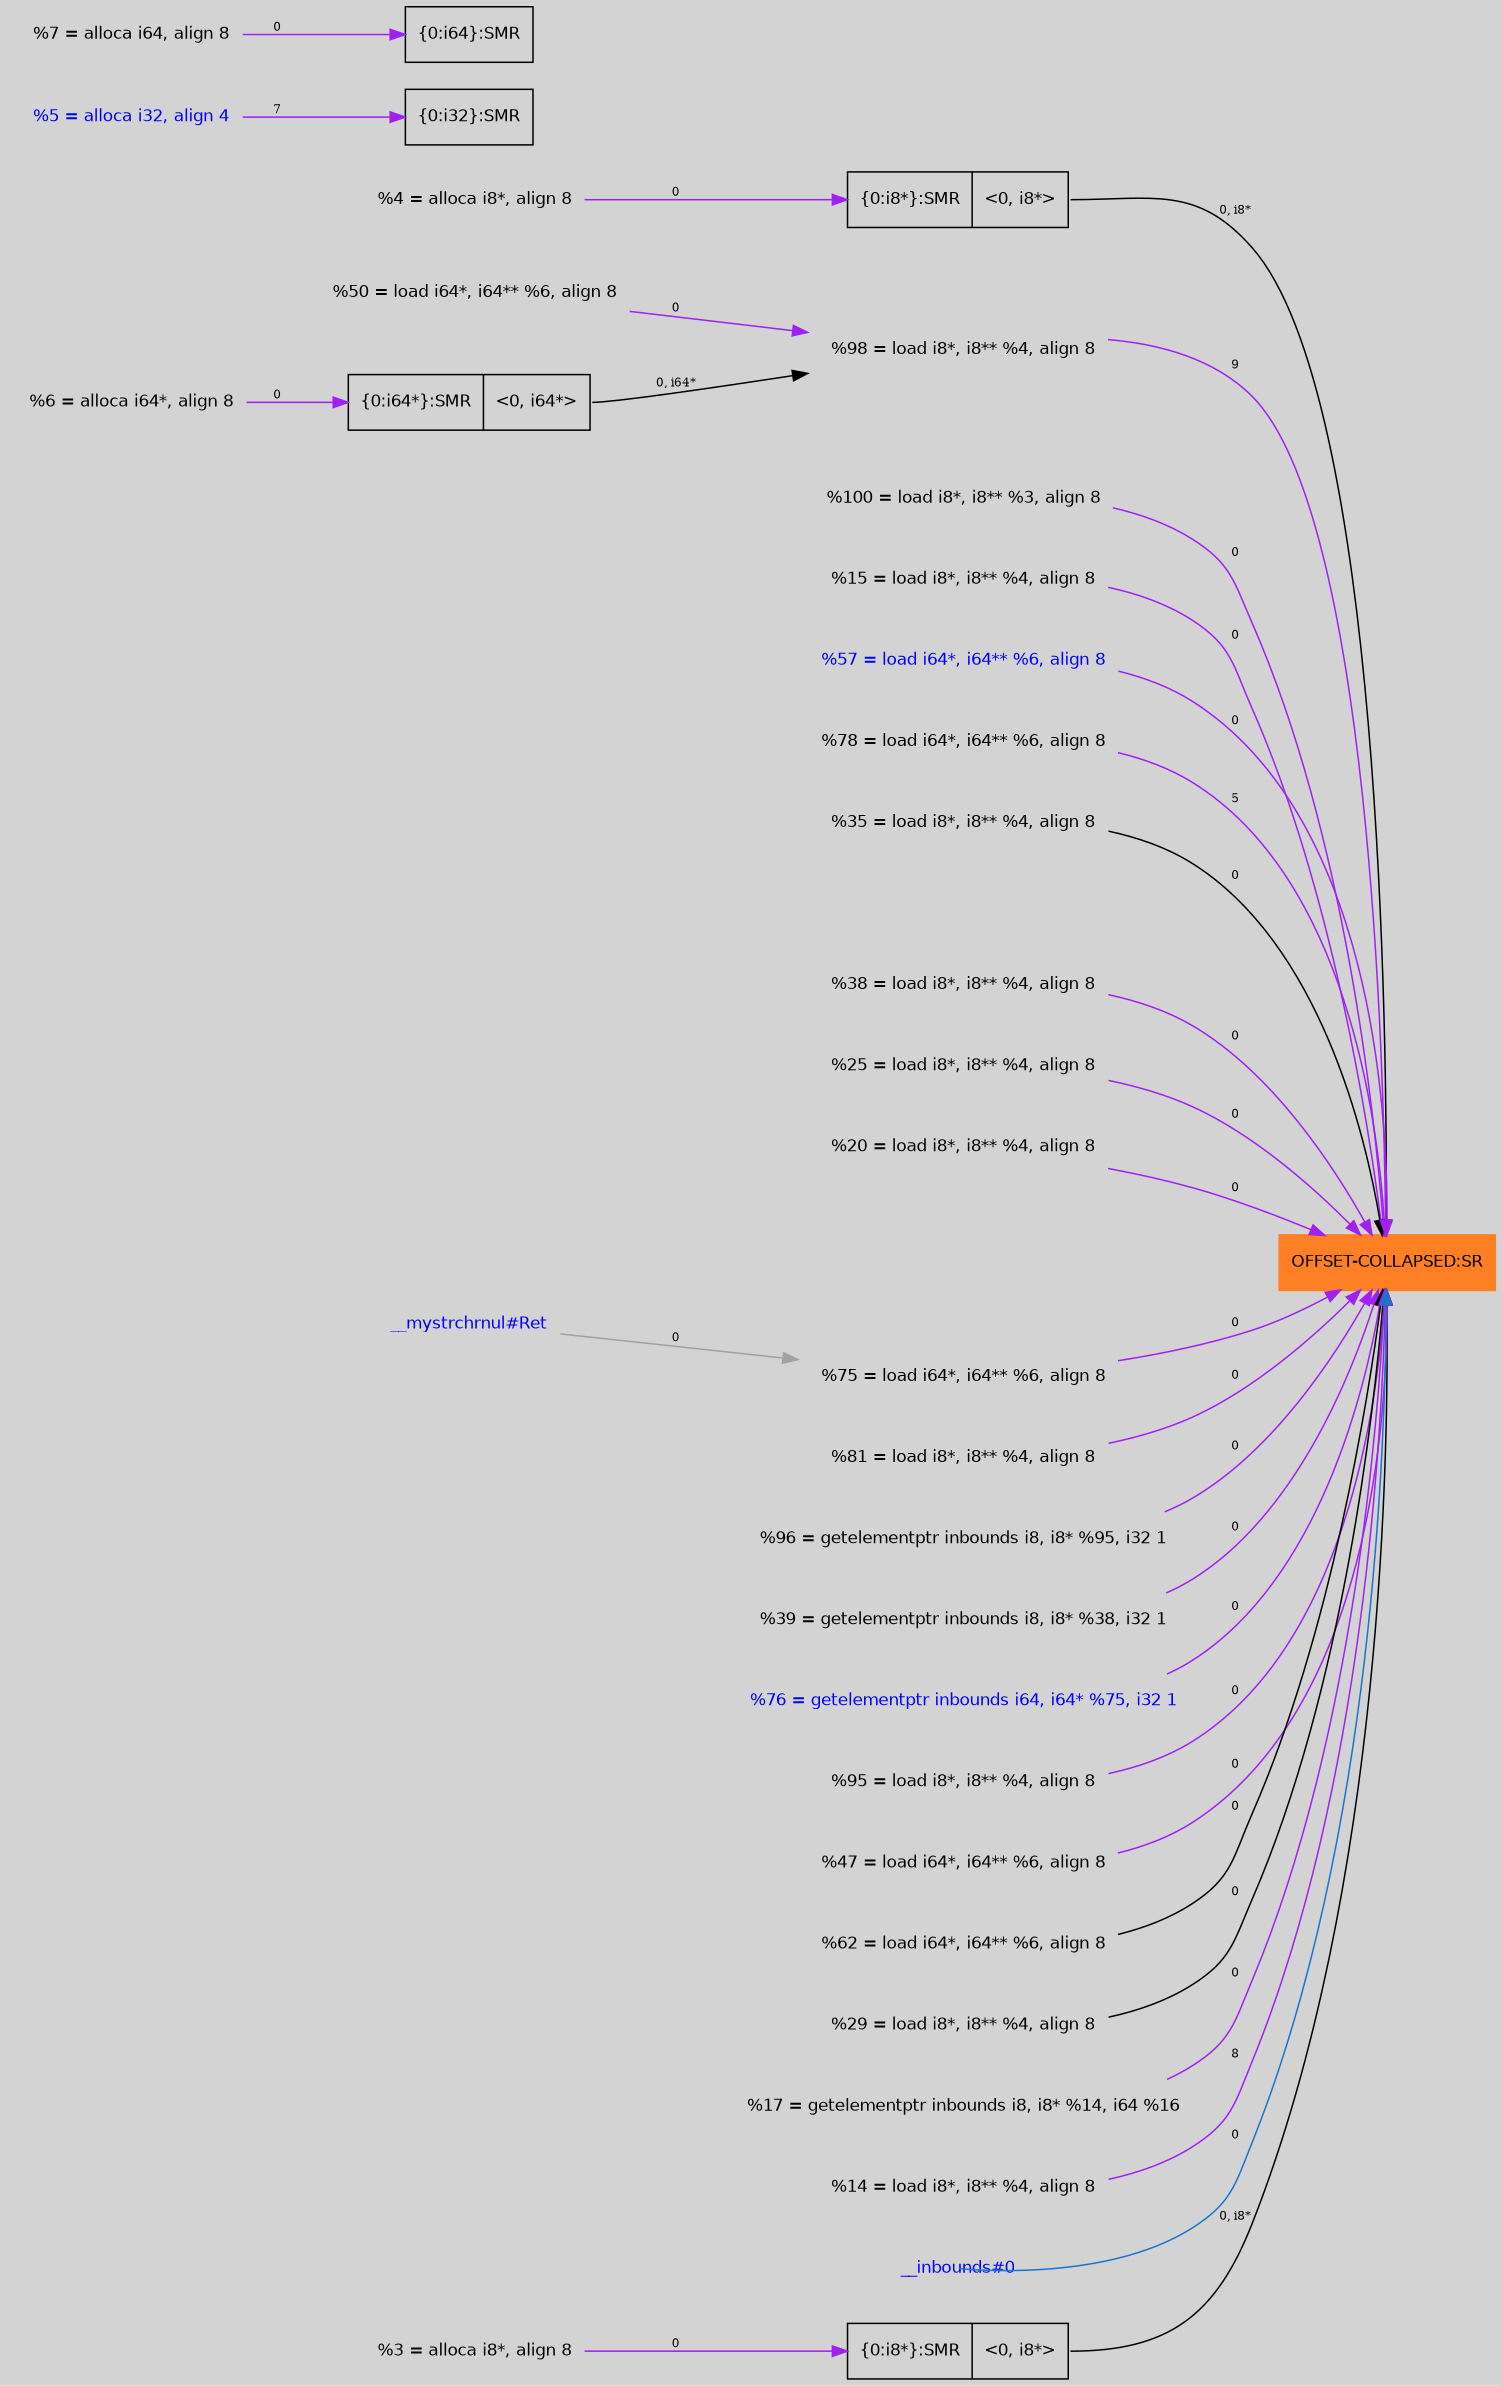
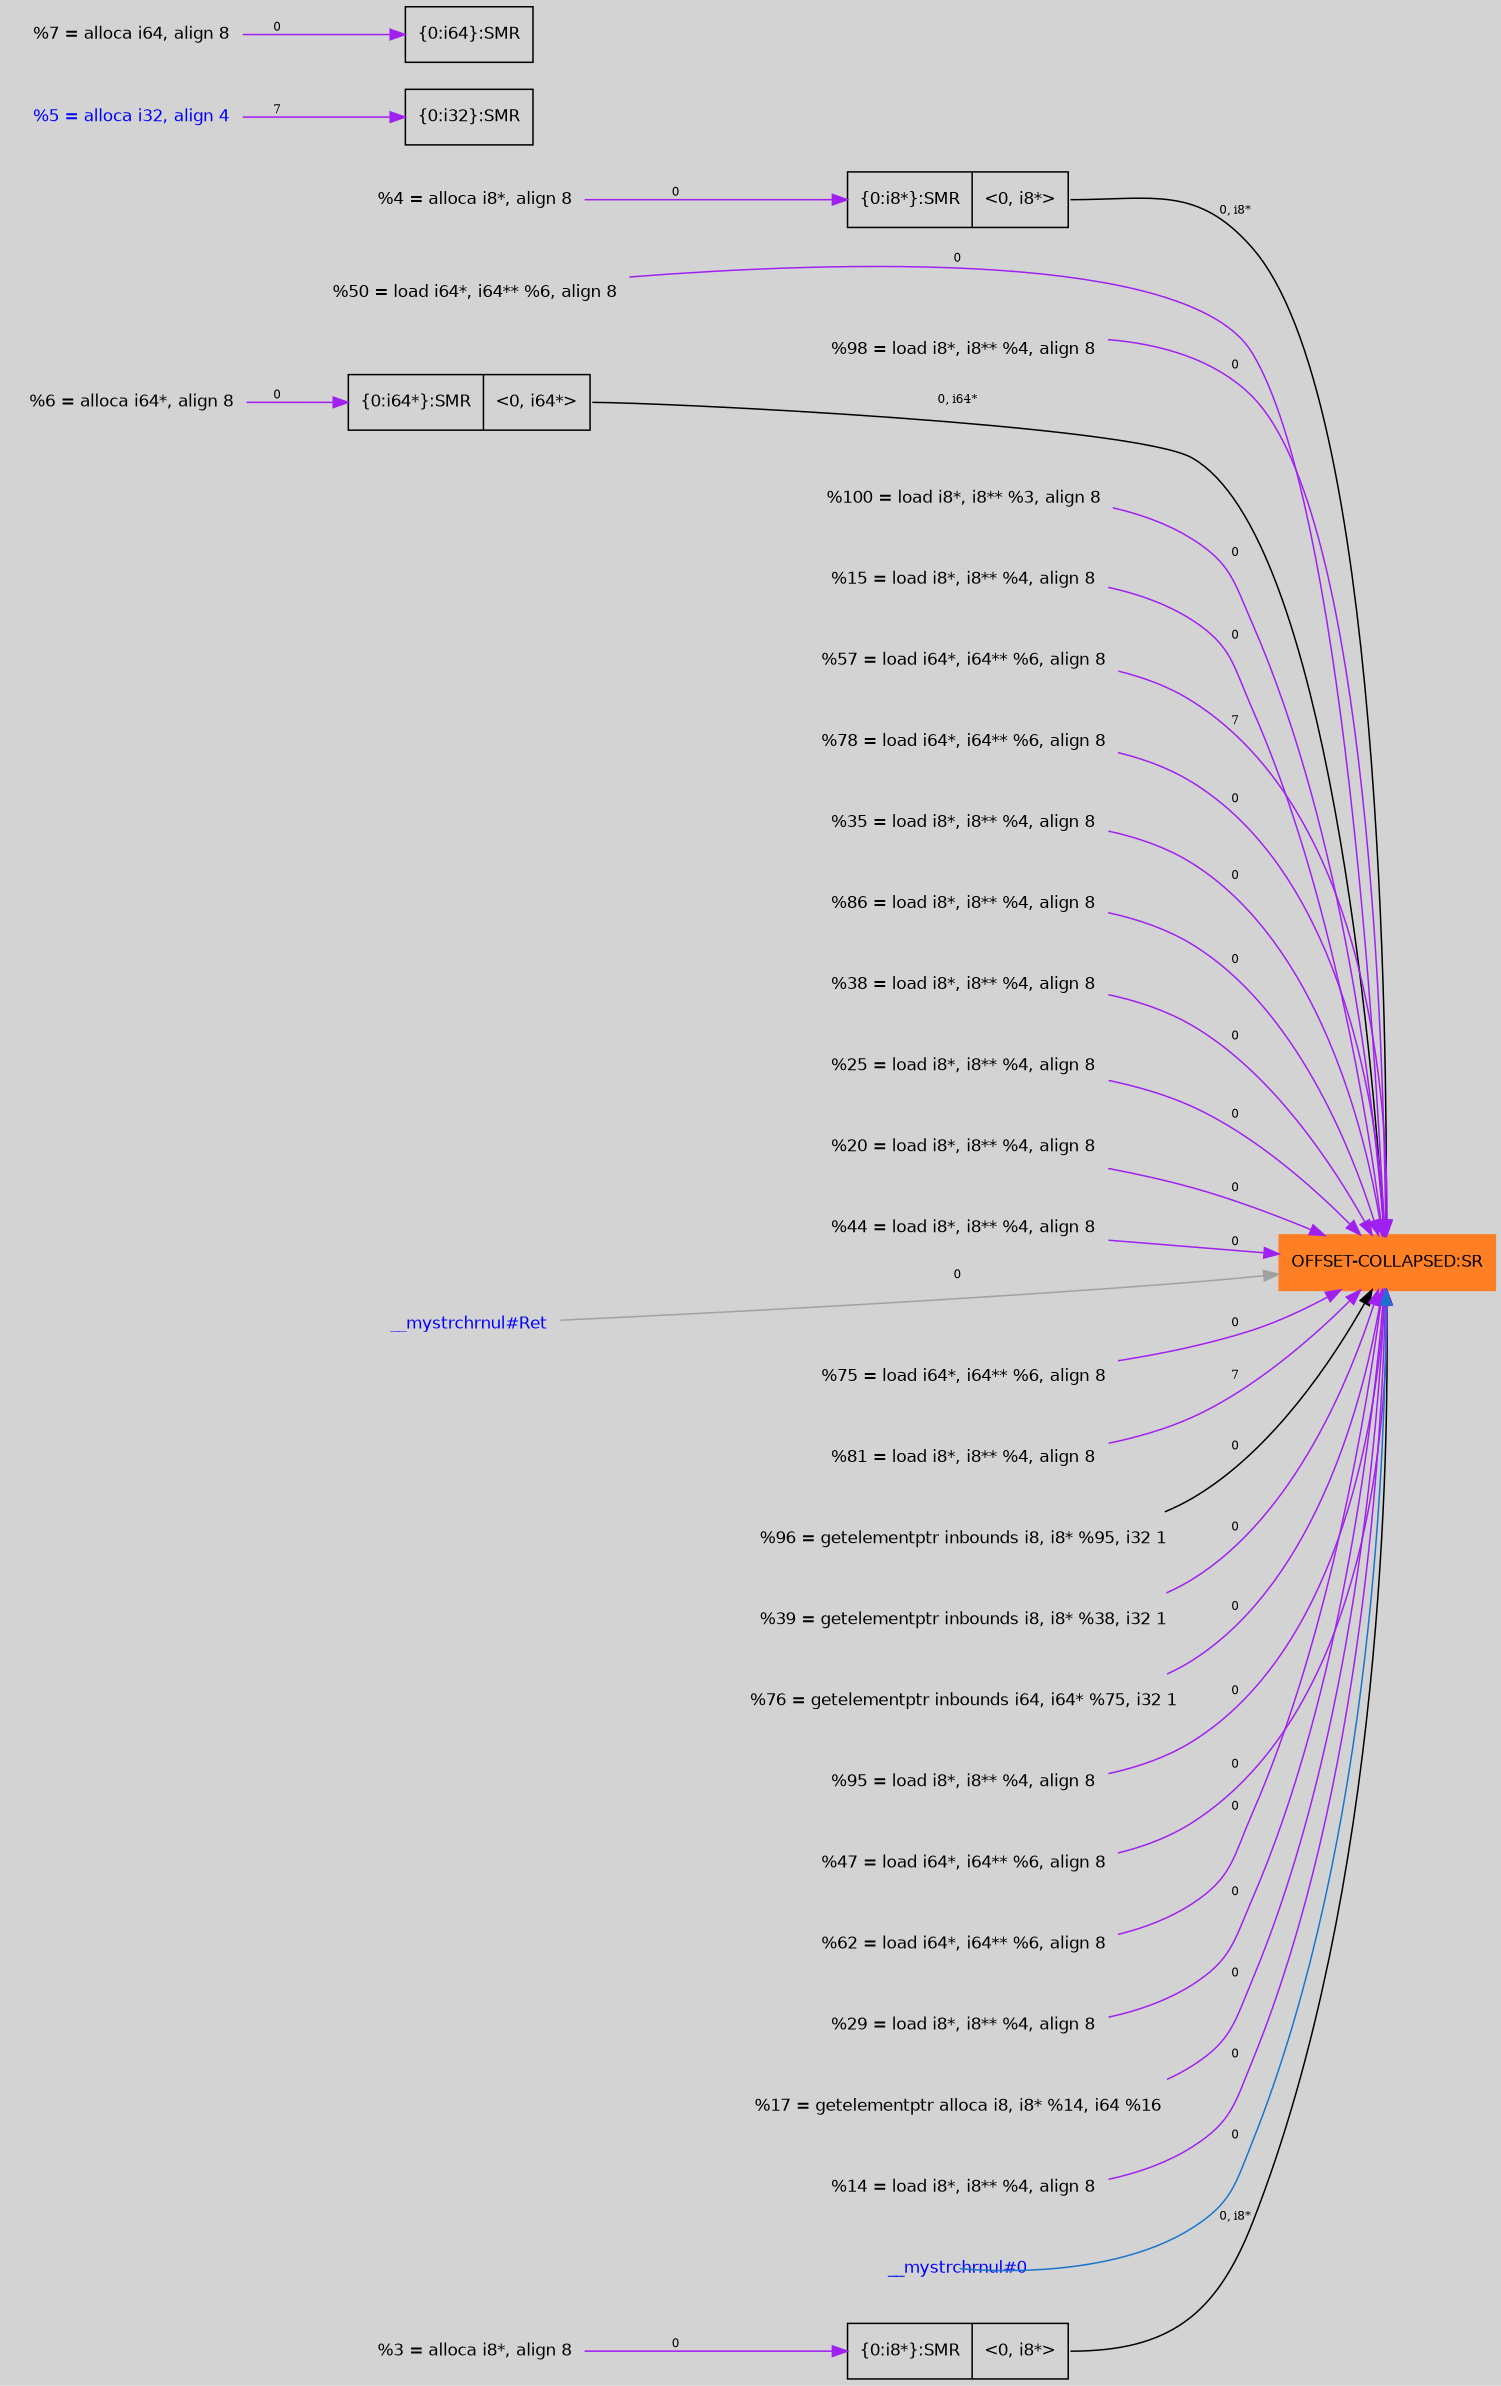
  digraph {
    bgcolor=lightgray
    fontname=Helvetica
    rankdir=LR
    node [fontname=Helvetica fontsize=11 shape=plaintext]
    edge [arrowtail=tee fontsize=8 color=purple]
    n1 [label="{\{0:i8*\}:SMR|{<s0>\<0, i8*\>}}" shape=record]
    n2 [color=chocolate1 label="{OFFSET-COLLAPSED:SR}" shape=record style=filled]
    n3 [label="{\{0:i8*\}:SMR|{<s0>\<0, i8*\>}}" shape=record]
    n4 [label="{\{0:i32\}:SMR}" shape=record]
    n5 [label="{\{0:i64*\}:SMR|{<s0>\<0, i64*\>}}" shape=record]
    n6 [label="{\{0:i64\}:SMR}" shape=record]
    n7 [label="  %100 = load i8*, i8** %3, align 8"]
    n8 [label="  %15 = load i8*, i8** %4, align 8"]
-   n9 [label="  %57 = load i64*, i64** %6, align 8" fontcolor=blue]
+   n9 [label="  %57 = load i64*, i64** %6, align 8"]
    n10 [label="  %78 = load i64*, i64** %6, align 8"]
    n11 [label="  %35 = load i8*, i8** %4, align 8"]
    n12 [label="  %50 = load i64*, i64** %6, align 8"]
+   n13 [label="  %86 = load i8*, i8** %4, align 8"]
    n14 [label="  %38 = load i8*, i8** %4, align 8"]
    n15 [label="  %25 = load i8*, i8** %4, align 8"]
    n16 [label="  %20 = load i8*, i8** %4, align 8"]
    n17 [label="  %7 = alloca i64, align 8"]
+   n18 [label="  %44 = load i8*, i8** %4, align 8"]
    n19 [label="  %3 = alloca i8*, align 8"]
    n20 [label="  %6 = alloca i64*, align 8"]
    n21 [label="  %75 = load i64*, i64** %6, align 8"]
    n22 [label="  %98 = load i8*, i8** %4, align 8"]
    n23 [label="  %81 = load i8*, i8** %4, align 8"]
    n24 [label="  %96 = getelementptr inbounds i8, i8* %95, i32 1"]
    n25 [label="  %39 = getelementptr inbounds i8, i8* %38, i32 1"]
    n26 [fontcolor=blue label="  %5 = alloca i32, align 4"]
-   n27 [label="  %76 = getelementptr inbounds i64, i64* %75, i32 1" fontcolor=blue]
+   n27 [label="  %76 = getelementptr inbounds i64, i64* %75, i32 1"]
    n28 [label="  %95 = load i8*, i8** %4, align 8"]
    n29 [label="  %4 = alloca i8*, align 8"]
    n30 [label="  %47 = load i64*, i64** %6, align 8"]
    n31 [label="  %62 = load i64*, i64** %6, align 8"]
    n32 [label="  %29 = load i8*, i8** %4, align 8"]
-   n33 [label="  %17 = getelementptr inbounds i8, i8* %14, i64 %16"]
+   n33 [label="%17 = getelementptr alloca i8, i8* %14, i64 %16"]
    n34 [label="  %14 = load i8*, i8** %4, align 8"]
-   n35 [fontcolor=blue label="__inbounds#0"]
+   n35 [fontcolor=blue label="__mystrchrnul#0"]
    n36 [fontcolor=blue label="__mystrchrnul#Ret"]
    n1 -> n2 [label="0, i8*" tailport=s0 color=""]
    n3 -> n2 [label="0, i8*" tailport=s0 color=""]
-   n5 -> n22 [label="0, i64*" tailport=s0 color=""]
+   n5 -> n2 [label="0, i64*" tailport=s0 color=""]
    n7 -> n2 [label=0]
    n8 -> n2 [label=0]
-   n9 -> n2 [label=0]
-   n10 -> n2 [label=5]
-   n11 -> n2 [color=black label=0]
-   n12 -> n22 [label=0]
+   n9 -> n2 [label=7]
+   n10 -> n2 [label=0]
+   n11 -> n2 [label=0]
+   n12 -> n2 [label=0]
+   n13 -> n2 [label=0]
    n14 -> n2 [label=0]
    n15 -> n2 [label=0]
    n16 -> n2 [label=0]
    n17 -> n6 [label=0]
+   n18 -> n2 [label=0]
    n19 -> n1 [label=0]
    n20 -> n5 [label=0]
    n21 -> n2 [label=0]
-   n22 -> n2 [label=9]
-   n23 -> n2 [label=0]
-   n24 -> n2 [label=0]
+   n22 -> n2 [label=0]
+   n23 -> n2 [label=7]
+   n24 -> n2 [color=black label=0]
    n25 -> n2 [label=0]
    n26 -> n4 [label=7]
    n27 -> n2 [label=0]
    n28 -> n2 [label=0]
    n29 -> n3 [label=0]
    n30 -> n2 [label=0]
-   n31 -> n2 [color=black label=0]
-   n32 -> n2 [color=black label=0]
+   n31 -> n2 [label=0]
+   n32 -> n2 [label=0]
    n33 -> n2 [label=0]
-   n34 -> n2 [label=8]
+   n34 -> n2 [label=0]
    n35 -> n2 [color=dodgerblue3 label=0 tailclip=false arrowtail=""]
-   n36 -> n21 [color=gray63 label=0]
+   n36 -> n2 [color=gray63 label=0]
  }
